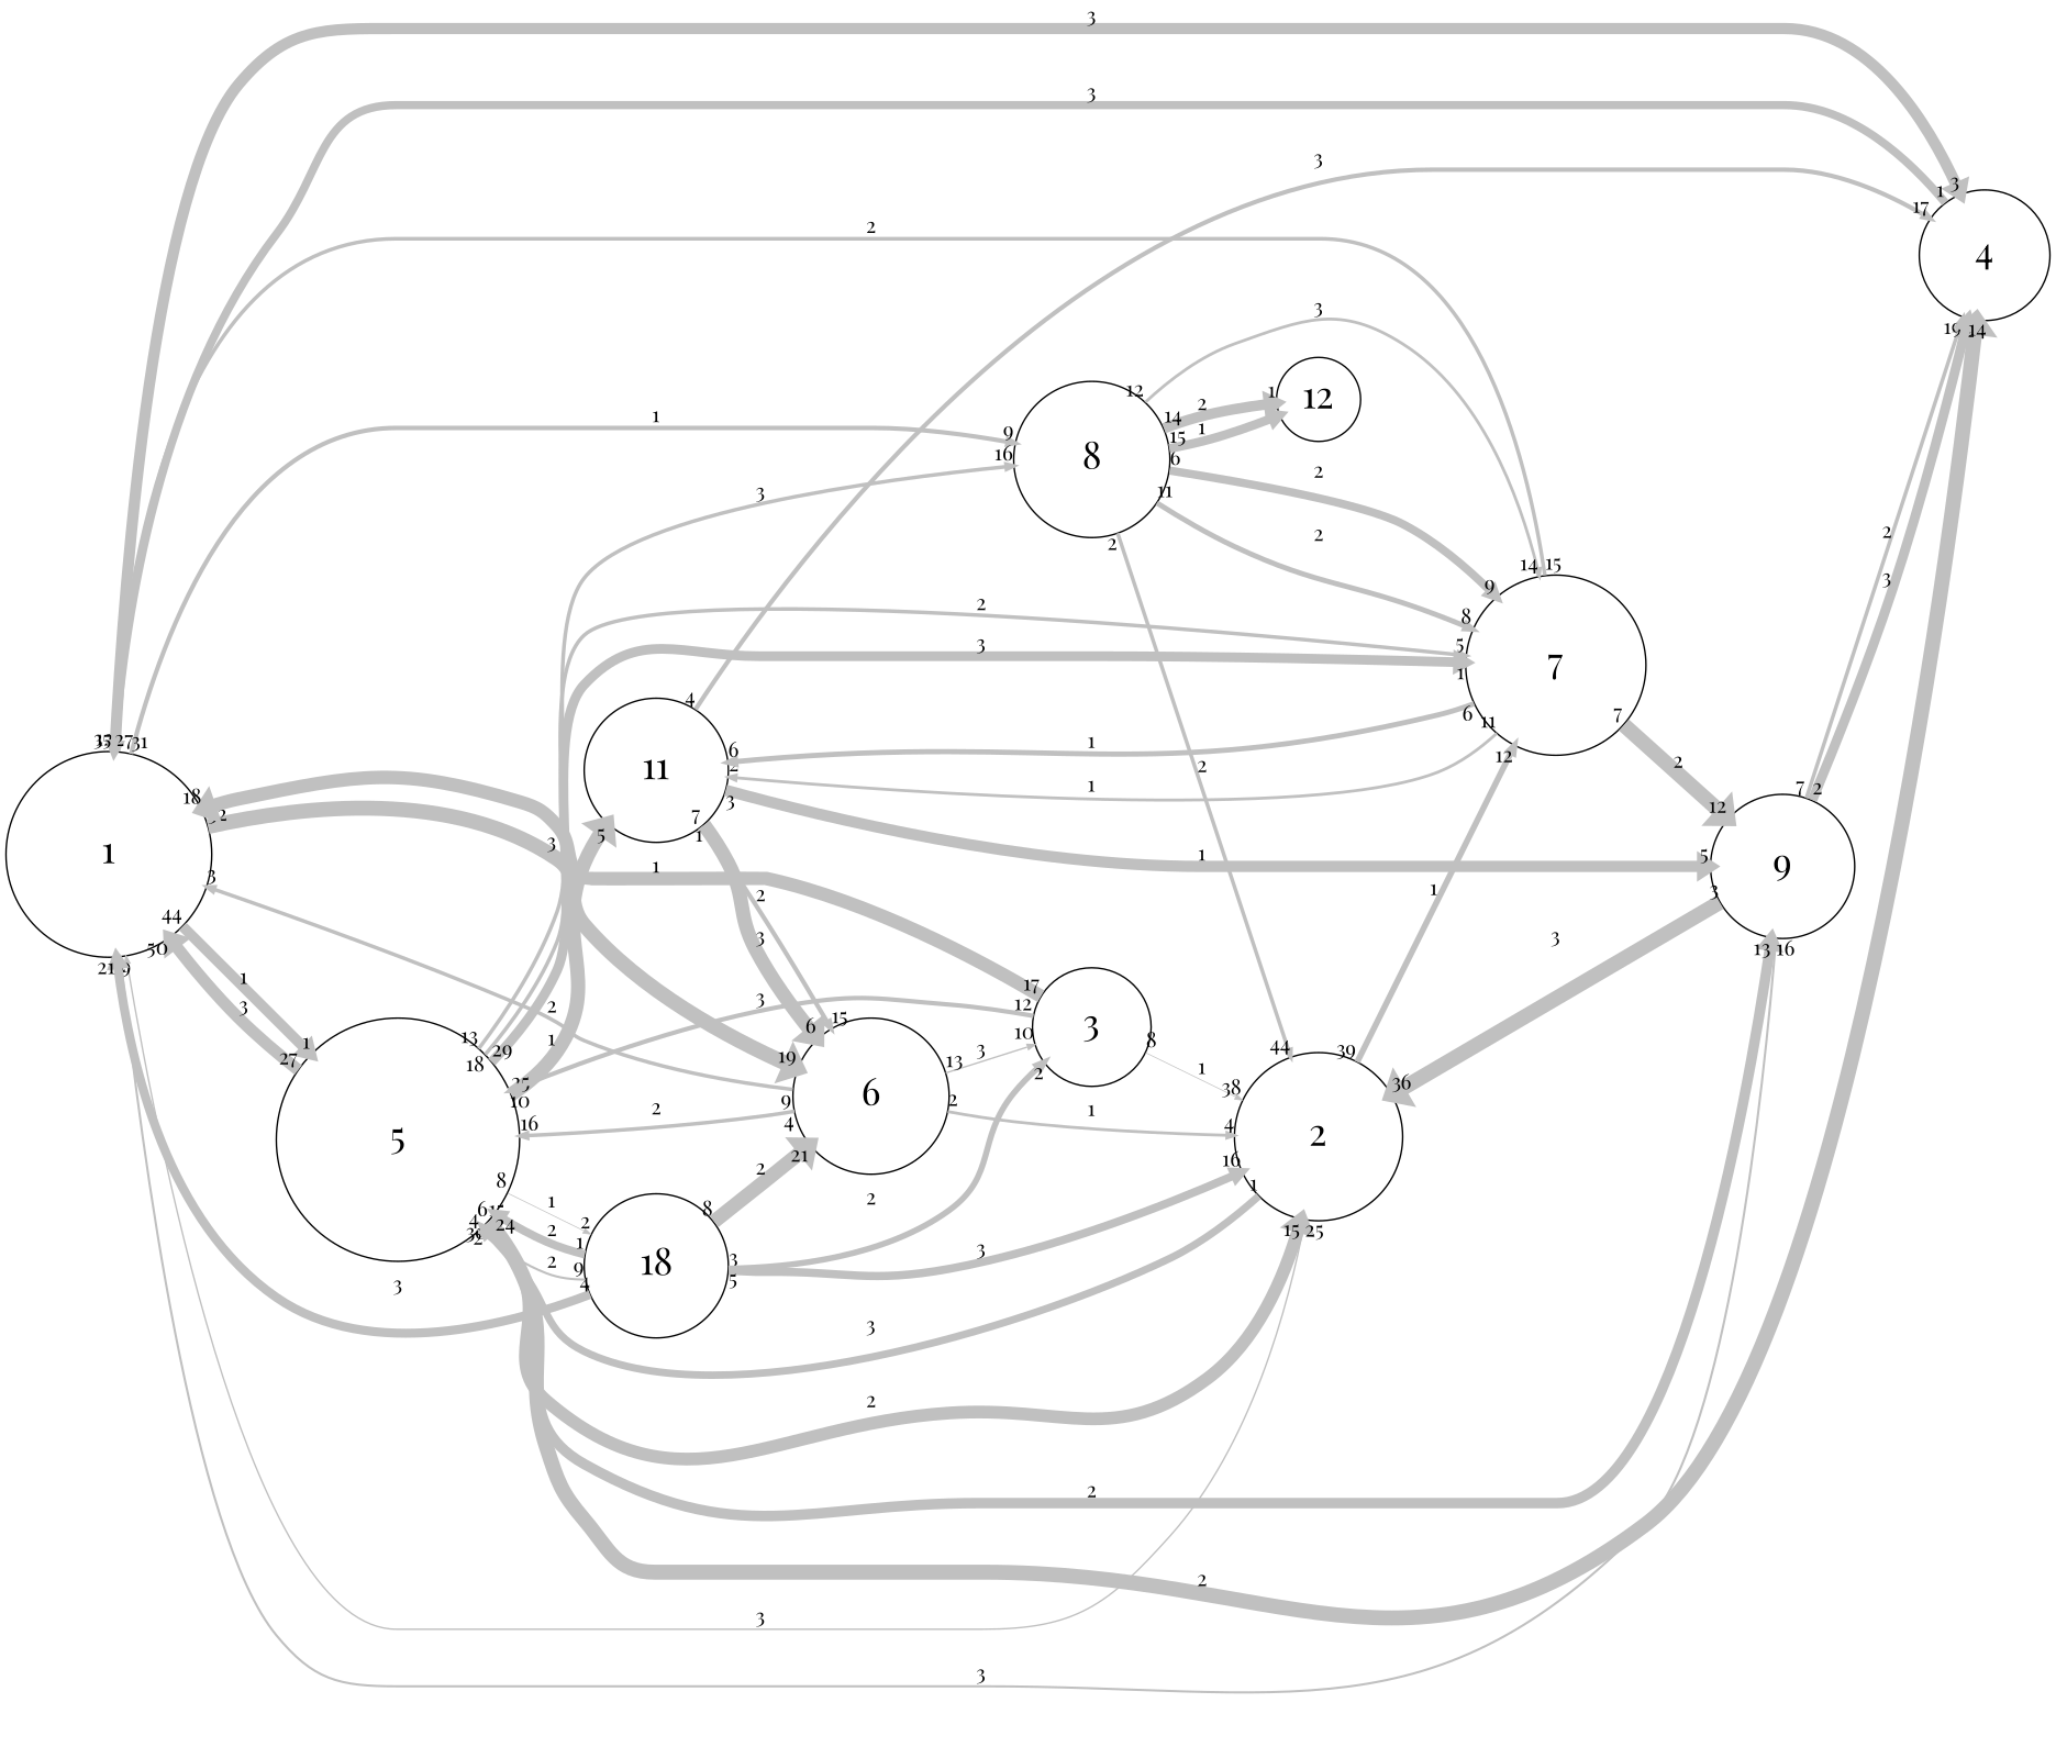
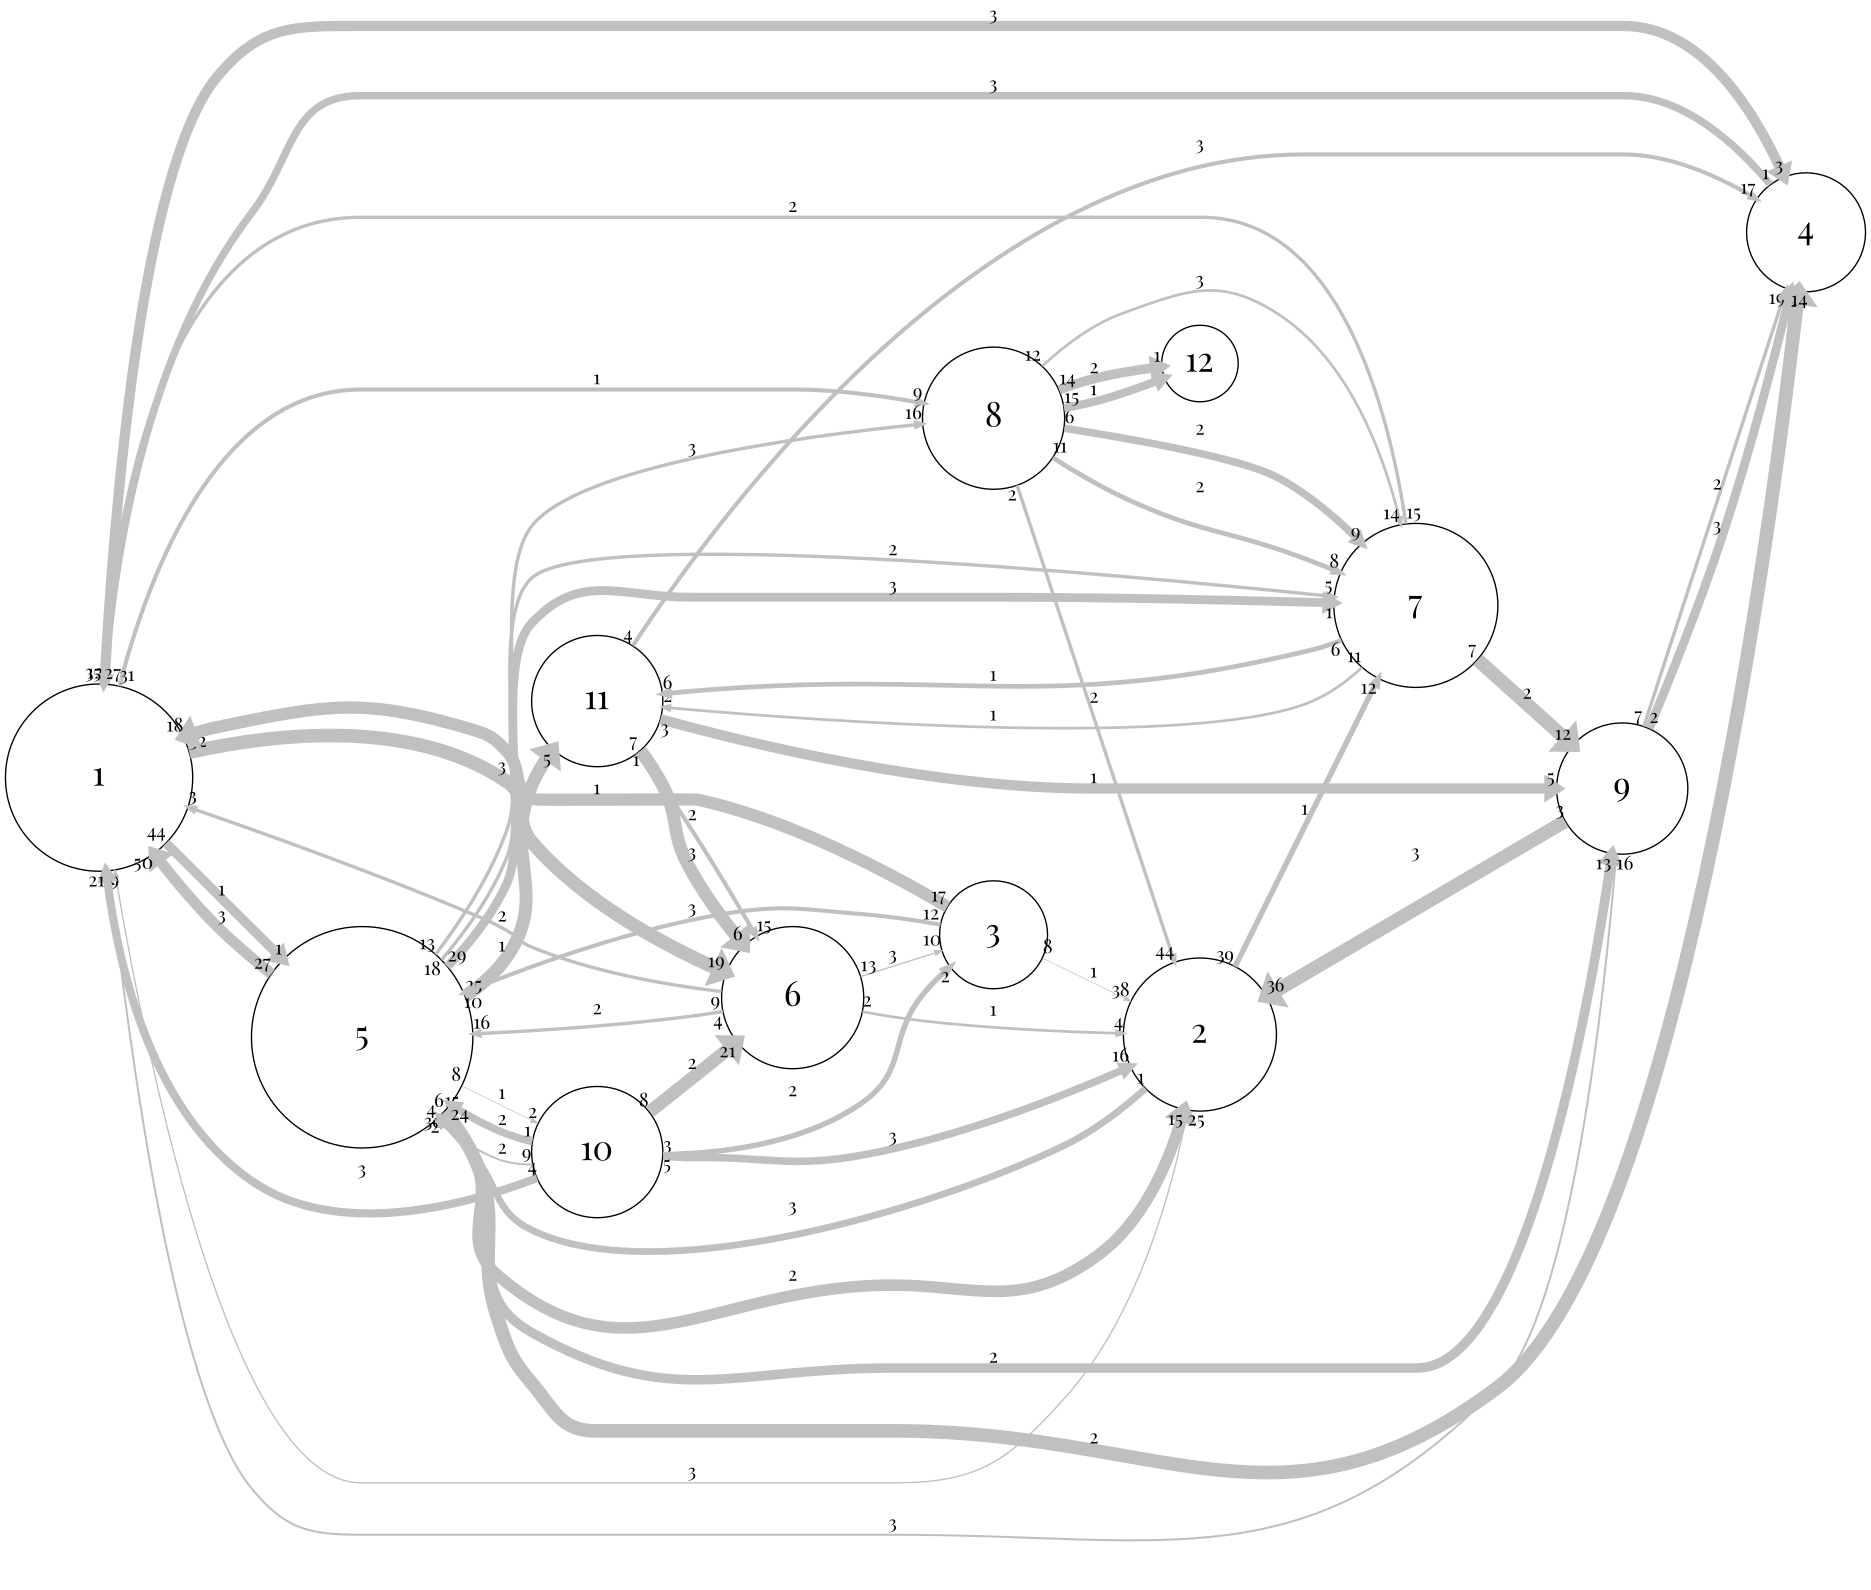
  digraph {
    fontname="Playfair Display"
    rankdir=LR
    scale=1
    splines=spline
    node [fontname="Playfair Display" fontsize=25 shape=circle]
    edge [arrowsize=0.5 capacity=3 color=grey fontname="Playfair Display" from_pd=0 headlabel=2 penwidth=2.5 pt=16 splines=true taillabel=1 to_pd=1]
    n1 [height=1.9038 label=1 width=1.9038]
    n2 [height=1.2115 label=4 width=1.2115]
    n3 [height=2.25 label=5 width=2.25]
    n4 [height=1.4423 label=6 width=1.4423]
    n5 [height=1.4423 label=8 width=1.4423]
    n6 [height=1.5577 label=2 width=1.5577]
    n7 [height=1.6731 label=7 width=1.6731]
    n8 [height=1.3269 label=9 width=1.3269]
-   n9 [height=1.3269 label=18 width=1.3269]
+   n9 [height=1.3269 label=10 width=1.3269]
    n10 [height=1.3269 label=11 width=1.3269]
    n11 [height=1.0962 label=3 width=1.0962]
    n12 [height=0.78211 label=12 width=0.78211]
    n1 -> n2 [from_pd=11 headlabel=3 label=3 penwidth=7.5 pt=6 taillabel=12 to_pd=2]
    n1 -> n3 [capacity=1 from_pd=43 headlabel=1 label=1 penwidth=7.0 pt=7 taillabel=44 to_pd=0]
    n1 -> n4 [from_pd=31 headlabel=19 label=3 penwidth=10.0 pt=1 taillabel=32 to_pd=18]
    n1 -> n5 [capacity=1 from_pd=30 headlabel=9 label=1 penwidth=3.0 pt=15 taillabel=31 to_pd=8]
    n2 -> n1 [headlabel=27 label=3 penwidth=5.5 pt=10 to_pd=26]
    n3 -> n1 [from_pd=26 headlabel=50 label=3 penwidth=8.0 pt=5 taillabel=27 to_pd=49]
    n3 -> n2 [capacity=2 from_pd=5 headlabel=12 label=2 penwidth=10.0 pt=1 taillabel=6 to_pd=11]
    n3 -> n5 [from_pd=12 headlabel=16 label=3 taillabel=13 to_pd=15]
    n3 -> n6 [capacity=2 from_pd=29 headlabel=15 label=2 penwidth=8.5 pt=4 taillabel=30 to_pd=14]
    n3 -> n7 [capacity=2 from_pd=17 headlabel=5 label=2 taillabel=18 to_pd=4]
    n3 -> n7 [from_pd=28 headlabel=1 label=3 penwidth=6.5 pt=8 taillabel=29 to_pd=0]
    n3 -> n8 [capacity=2 from_pd=14 headlabel=13 label=2 penwidth=7.0 pt=7 taillabel=15 to_pd=12]
    n3 -> n9 [capacity=1 from_pd=7 label=1 penwidth=0.5 pt=20 taillabel=8]
    n3 -> n10 [capacity=1 from_pd=24 headlabel=5 label=1 penwidth=9.5 pt=2 taillabel=25 to_pd=4]
    n4 -> n1 [capacity=2 from_pd=8 headlabel=3 label=2 taillabel=9 to_pd=2]
    n4 -> n3 [capacity=2 from_pd=3 headlabel=16 label=2 taillabel=4 to_pd=15]
    n4 -> n6 [capacity=1 from_pd=1 headlabel=4 label=1 penwidth=2.0 pt=17 taillabel=2 to_pd=3]
    n4 -> n11 [from_pd=12 headlabel=10 label=3 penwidth=1.0 pt=19 taillabel=13 to_pd=9]
    n5 -> n6 [capacity=2 from_pd=1 headlabel=44 label=2 taillabel=2 to_pd=43]
    n5 -> n7 [capacity=2 from_pd=10 headlabel=8 label=2 penwidth=3.5 pt=14 taillabel=11 to_pd=7]
    n5 -> n7 [from_pd=11 headlabel=14 label=3 penwidth=2.0 pt=17 taillabel=12 to_pd=13]
    n5 -> n7 [capacity=2 from_pd=5 headlabel=9 label=2 penwidth=5.5 pt=10 taillabel=6 to_pd=8]
    n5 -> n12 [capacity=1 from_pd=14 label=1 penwidth=6.0 pt=9 taillabel=15]
    n5 -> n12 [capacity=2 from_pd=13 headlabel=1 label=2 penwidth=7.0 pt=7 taillabel=14 to_pd=0]
    n6 -> n1 [from_pd=24 headlabel=4 label=3 penwidth=1.0 pt=19 taillabel=25 to_pd=3]
    n6 -> n3 [label=3 penwidth=5.0 pt=11]
    n6 -> n7 [capacity=1 from_pd=38 headlabel=12 label=1 penwidth=4.0 pt=13 taillabel=39 to_pd=11]
    n7 -> n1 [capacity=1 from_pd=14 headlabel=35 label=2 taillabel=15 to_pd=34]
    n7 -> n8 [capacity=2 from_pd=6 headlabel=12 label=2 penwidth=10.0 pt=1 taillabel=7 to_pd=11]
    n7 -> n10 [capacity=1 from_pd=10 label=1 penwidth=2.0 pt=17 taillabel=11]
    n7 -> n10 [capacity=1 from_pd=5 headlabel=6 label=1 penwidth=3.5 pt=14 taillabel=6 to_pd=5]
    n8 -> n1 [from_pd=15 headlabel=9 label=3 penwidth=1.5 pt=18 taillabel=16 to_pd=8]
    n8 -> n2 [capacity=2 from_pd=6 headlabel=19 label=2 taillabel=7 to_pd=18]
    n8 -> n2 [from_pd=1 headlabel=14 label=3 penwidth=6.5 pt=8 taillabel=2 to_pd=13]
    n8 -> n6 [from_pd=2 headlabel=36 label=3 penwidth=10.0 pt=1 taillabel=3 to_pd=35]
    n9 -> n1 [from_pd=3 headlabel=21 label=3 penwidth=6.0 pt=9 taillabel=4 to_pd=20]
    n9 -> n3 [capacity=2 headlabel=24 label=2 penwidth=5.5 pt=10 to_pd=23]
    n9 -> n3 [capacity=2 from_pd=8 headlabel=4 label=2 penwidth=1.5 pt=18 taillabel=9 to_pd=3]
    n9 -> n4 [capacity=2 from_pd=7 headlabel=21 label=2 penwidth=9.5 pt=2 taillabel=8 to_pd=20]
    n9 -> n6 [from_pd=2 headlabel=16 label=3 penwidth=5.5 pt=10 taillabel=3 to_pd=15]
    n9 -> n11 [capacity=2 from_pd=4 label=2 penwidth=4.0 pt=13 taillabel=5]
    n10 -> n2 [from_pd=3 headlabel=17 label=3 penwidth=3.0 pt=15 taillabel=4 to_pd=16]
    n10 -> n4 [headlabel=6 label=3 penwidth=9.5 pt=2 to_pd=5]
    n10 -> n4 [capacity=2 from_pd=6 headlabel=15 label=2 penwidth=3.0 pt=15 taillabel=7 to_pd=14]
    n10 -> n8 [from_pd=2 headlabel=5 label=1 penwidth=7.5 pt=6 taillabel=3 to_pd=4]
    n11 -> n1 [capacity=1 from_pd=16 headlabel=18 label=1 penwidth=9.0 pt=3 taillabel=17 to_pd=17]
    n11 -> n3 [from_pd=11 headlabel=10 label=3 penwidth=3.0 pt=15 taillabel=12 to_pd=9]
    n11 -> n6 [capacity=1 from_pd=7 headlabel=38 label=1 penwidth=0.5 pt=20 taillabel=8 to_pd=37]
  }
